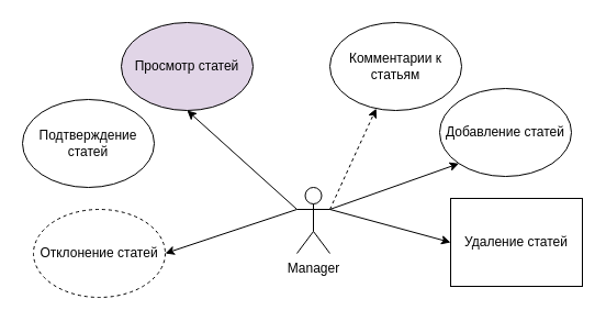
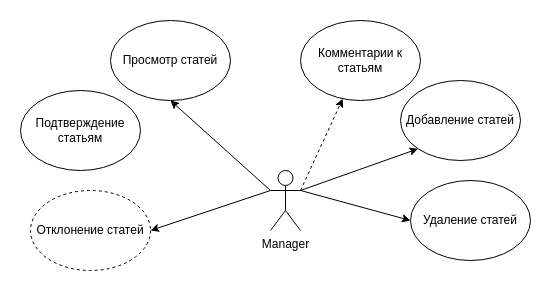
  <mxCell id="0" />
  <mxCell id="1" parent="0" />
  <mxCell id="2" style="edgeStyle=none;rounded=0;orthogonalLoop=1;jettySize=auto;html=1;exitX=1;exitY=0.333;exitDx=0;exitDy=0;exitPerimeter=0;entryX=0;entryY=0.5;entryDx=0;entryDy=0;" edge="1" parent="1" source="7" target="12"><mxGeometry relative="1" as="geometry" /></mxCell>
  <mxCell id="3" style="edgeStyle=none;rounded=0;orthogonalLoop=1;jettySize=auto;html=1;exitX=1;exitY=0.333;exitDx=0;exitDy=0;exitPerimeter=0;entryX=0;entryY=1;entryDx=0;entryDy=0;" edge="1" parent="1" source="7" target="11"><mxGeometry relative="1" as="geometry" /></mxCell>
  <mxCell id="4" style="edgeStyle=none;rounded=0;orthogonalLoop=1;jettySize=auto;html=1;exitX=0;exitY=0.333;exitDx=0;exitDy=0;exitPerimeter=0;entryX=0.5;entryY=1;entryDx=0;entryDy=0;" edge="1" parent="1" source="7" target="8"><mxGeometry relative="1" as="geometry" /></mxCell>
  <mxCell id="5" style="edgeStyle=none;rounded=0;orthogonalLoop=1;jettySize=auto;html=1;exitX=0;exitY=0.333;exitDx=0;exitDy=0;exitPerimeter=0;entryX=1;entryY=0.5;entryDx=0;entryDy=0;" edge="1" parent="1" source="7" target="13"><mxGeometry relative="1" as="geometry" /></mxCell>
  <mxCell id="6" style="edgeStyle=none;rounded=0;orthogonalLoop=1;jettySize=auto;html=1;exitX=1;exitY=0.333;exitDx=0;exitDy=0;exitPerimeter=0;dashed=1;" edge="1" parent="1" source="7" target="9"><mxGeometry relative="1" as="geometry" /></mxCell>
  <mxCell id="7" value="Manager" style="shape=umlActor;verticalLabelPosition=bottom;verticalAlign=top;html=1;outlineConnect=0;" vertex="1" parent="1"><mxGeometry x="270" y="170" width="30" height="60" as="geometry" /></mxCell>
- <mxCell id="8" value="Просмотр статей" style="ellipse;whiteSpace=wrap;html=1;fillColor=#e1d5e7;" vertex="1" parent="1"><mxGeometry x="110" y="20" width="120" height="80" as="geometry" /></mxCell>
+ <mxCell id="8" value="Просмотр статей" style="ellipse;whiteSpace=wrap;html=1;" vertex="1" parent="1"><mxGeometry x="110" y="20" width="120" height="80" as="geometry" /></mxCell>
  <mxCell id="9" value="Комментарии к статьям" style="ellipse;whiteSpace=wrap;html=1;" vertex="1" parent="1"><mxGeometry x="300" y="20" width="120" height="80" as="geometry" /></mxCell>
- <mxCell id="10" value="Подтверждение статей" style="ellipse;whiteSpace=wrap;html=1;" vertex="1" parent="1"><mxGeometry x="20" y="90" width="120" height="80" as="geometry" /></mxCell>
+ <mxCell id="10" value="Подтверждение статьям" style="ellipse;whiteSpace=wrap;html=1;" vertex="1" parent="1"><mxGeometry x="20" y="90" width="120" height="80" as="geometry" /></mxCell>
  <mxCell id="11" value="Добавление статей" style="ellipse;whiteSpace=wrap;html=1;" vertex="1" parent="1"><mxGeometry x="400" y="80" width="120" height="80" as="geometry" /></mxCell>
- <mxCell id="12" value="Удаление статей" style="whiteSpace=wrap;html=1;rounded=0;" vertex="1" parent="1"><mxGeometry x="410" y="180" width="120" height="80" as="geometry" /></mxCell>
+ <mxCell id="12" value="Удаление статей" style="ellipse;whiteSpace=wrap;html=1;" vertex="1" parent="1"><mxGeometry x="410" y="180" width="120" height="80" as="geometry" /></mxCell>
  <mxCell id="13" value="Отклонение статей" style="ellipse;whiteSpace=wrap;html=1;dashed=1;" vertex="1" parent="1"><mxGeometry x="30" y="190" width="120" height="80" as="geometry" /></mxCell>
